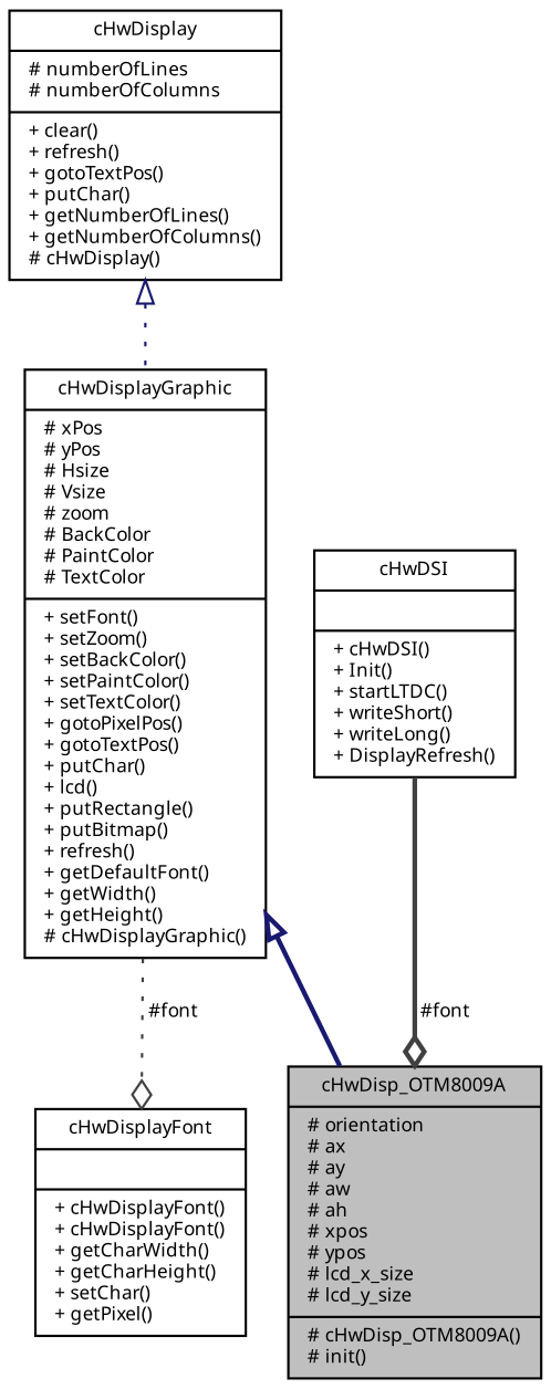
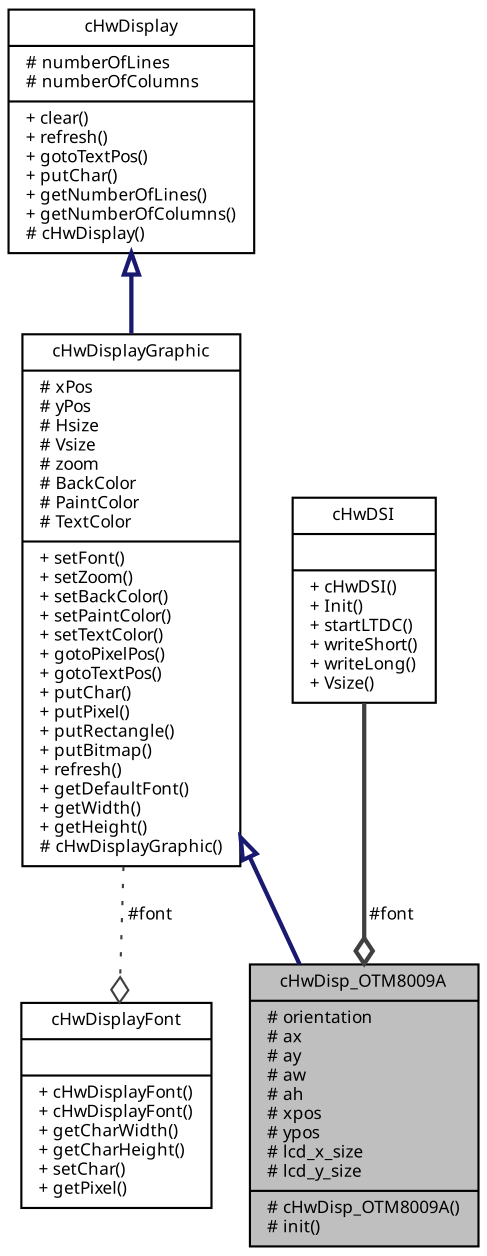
  digraph {
    node [color=black fillcolor=white fontname=Sans fontsize=8 shape=record style=filled]
    edge [color=midnightblue fontname=Sans fontsize=8 labelfontname=Sans labelfontsize=8 style=bold]
    n1 [fillcolor=grey75 fontcolor=black height=0.2 label="{cHwDisp_OTM8009A\n|# orientation\l# ax\l# ay\l# aw\l# ah\l# xpos\l# ypos\l# lcd_x_size\l# lcd_y_size\l|# cHwDisp_OTM8009A()\l# init()\l}" width=0.4]
-   n2 [height=0.2 label="{cHwDisplayGraphic\n|# xPos\l# yPos\l# Hsize\l# Vsize\l# zoom\l# BackColor\l# PaintColor\l# TextColor\l|+ setFont()\l+ setZoom()\l+ setBackColor()\l+ setPaintColor()\l+ setTextColor()\l+ gotoPixelPos()\l+ gotoTextPos()\l+ putChar()\l+ lcd()\l+ putRectangle()\l+ putBitmap()\l+ refresh()\l+ getDefaultFont()\l+ getWidth()\l+ getHeight()\l# cHwDisplayGraphic()\l}" width=0.4]
+   n2 [height=0.2 label="{cHwDisplayGraphic\n|# xPos\l# yPos\l# Hsize\l# Vsize\l# zoom\l# BackColor\l# PaintColor\l# TextColor\l|+ setFont()\l+ setZoom()\l+ setBackColor()\l+ setPaintColor()\l+ setTextColor()\l+ gotoPixelPos()\l+ gotoTextPos()\l+ putChar()\l+ putPixel()\l+ putRectangle()\l+ putBitmap()\l+ refresh()\l+ getDefaultFont()\l+ getWidth()\l+ getHeight()\l# cHwDisplayGraphic()\l}" width=0.4]
    n3 [height=0.2 label="{cHwDisplayFont\n||+ cHwDisplayFont()\l+ cHwDisplayFont()\l+ getCharWidth()\l+ getCharHeight()\l+ setChar()\l+ getPixel()\l}" width=0.4]
    n4 [height=0.2 label="{cHwDisplay\n|# numberOfLines\l# numberOfColumns\l|+ clear()\l+ refresh()\l+ gotoTextPos()\l+ putChar()\l+ getNumberOfLines()\l+ getNumberOfColumns()\l# cHwDisplay()\l}" width=0.4]
-   n5 [height=0.2 label="{cHwDSI\n||+ cHwDSI()\l+ Init()\l+ startLTDC()\l+ writeShort()\l+ writeLong()\l+ DisplayRefresh()\l}" width=0.4]
+   n5 [height=0.2 label="{cHwDSI\n||+ cHwDSI()\l+ Init()\l+ startLTDC()\l+ writeShort()\l+ writeLong()\l+ Vsize()\l}" width=0.4]
    n2 -> n1 [arrowtail=onormal dir=back]
    n2 -> n3 [arrowhead=odiamond color=grey25 label=" #font" style=dotted]
-   n4 -> n2 [arrowtail=onormal dir=back style=dotted]
+   n4 -> n2 [arrowtail=onormal dir=back]
    n5 -> n1 [arrowhead=odiamond color=grey25 label=" #font"]
  }
